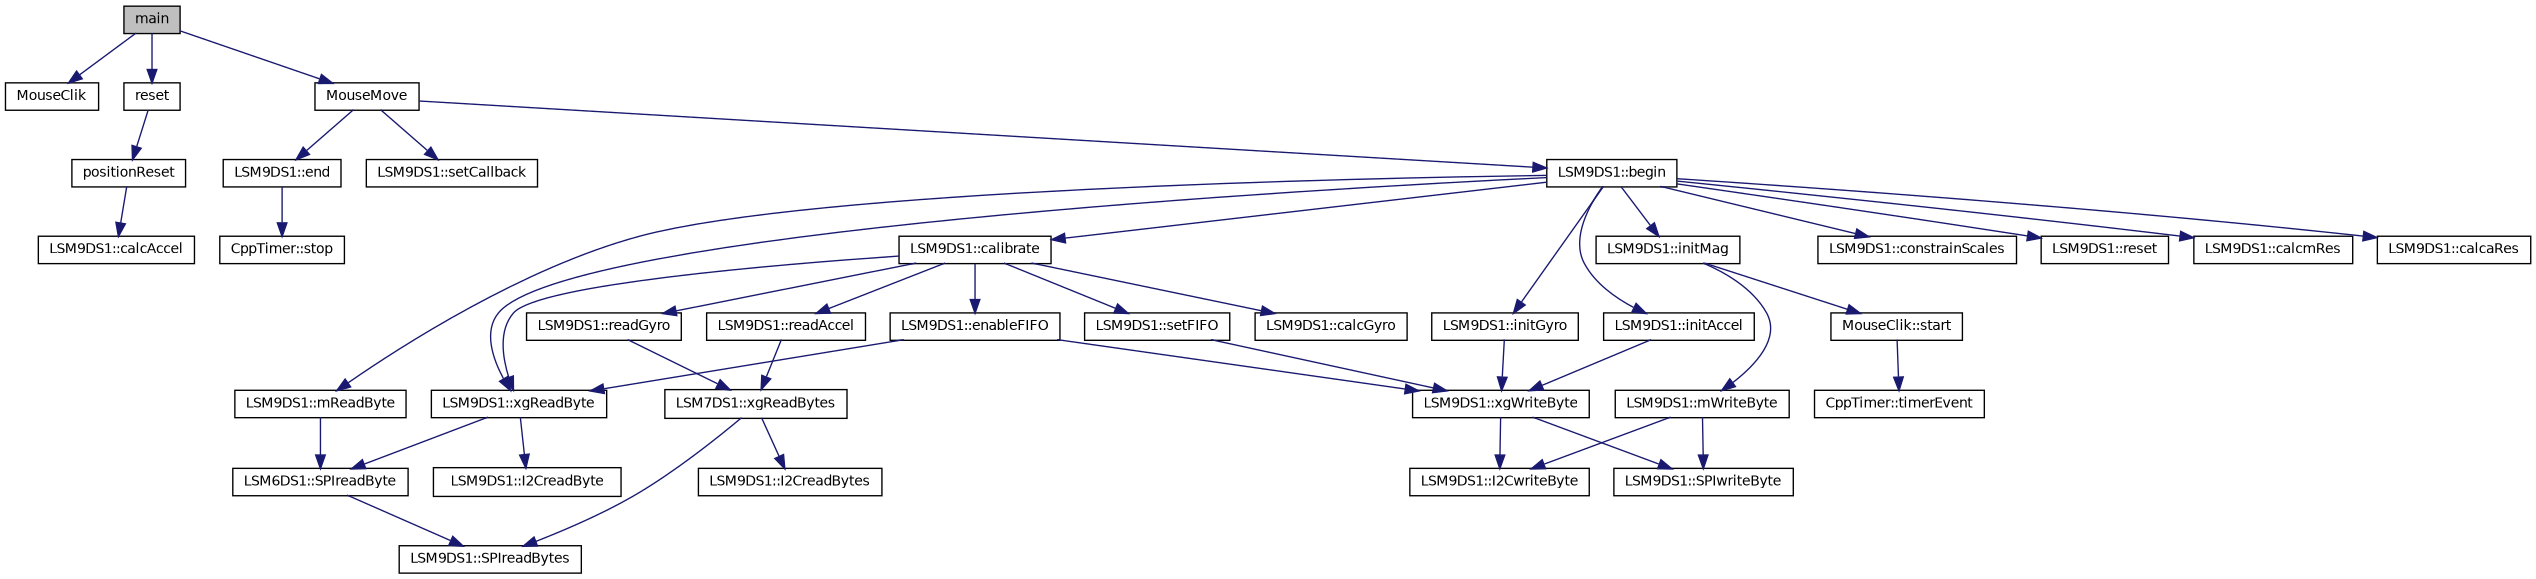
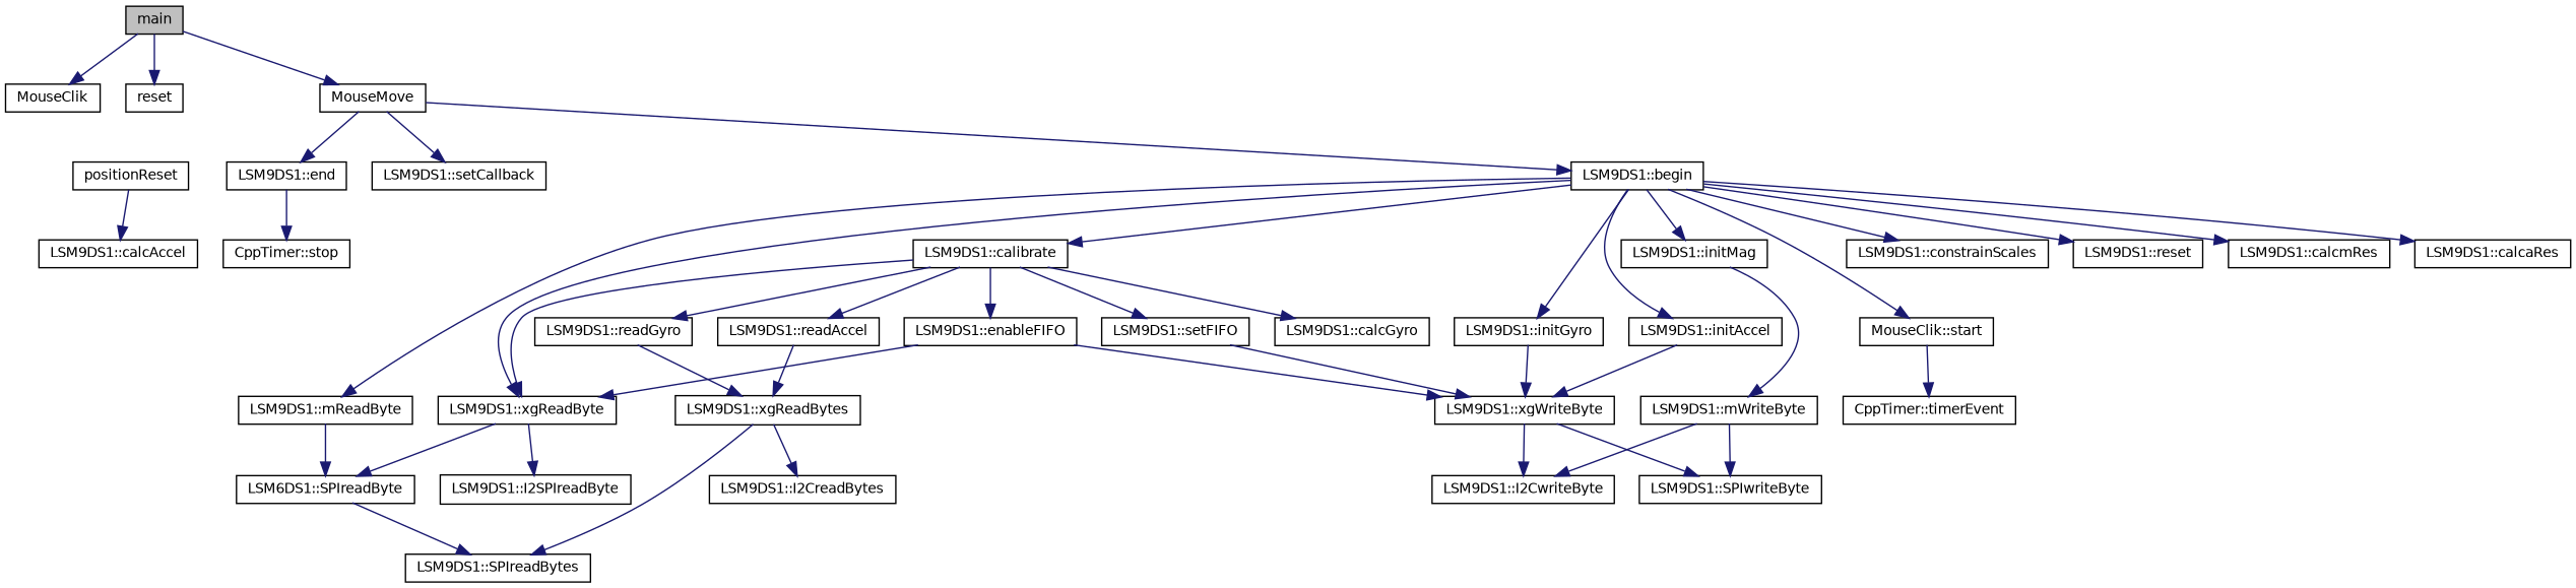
  digraph {
    rankdir=TB
    node [color=black fillcolor=white fontname=Helvetica fontsize=10 shape=record style=filled]
    edge [color=midnightblue fontname=Helvetica fontsize=10 labelfontname=Helvetica labelfontsize=10 style=solid]
    n1 [fillcolor=grey75 fontcolor=black height=0.2 label=main width=0.4]
    n2 [height=0.2 label=MouseClik width=0.4]
    n3 [height=0.2 label=reset width=0.4]
    n4 [height=0.2 label=MouseMove width=0.4]
    n5 [height=0.2 label=positionReset width=0.4]
    n6 [height=0.2 label="LSM9DS1::setCallback" width=0.4]
    n7 [height=0.2 label="LSM9DS1::begin" width=0.4]
    n8 [height=0.2 label="LSM9DS1::end" width=0.4]
    n9 [height=0.2 label="LSM9DS1::calcAccel" width=0.4]
    n10 [height=0.2 label="LSM9DS1::constrainScales" width=0.4]
    n11 [height=0.2 label="LSM9DS1::reset" width=0.4]
    n12 [height=0.2 label="LSM9DS1::calcmRes" width=0.4]
    n13 [height=0.2 label="LSM9DS1::calcaRes" width=0.4]
    n14 [height=0.2 label="LSM9DS1::mReadByte" width=0.4]
    n15 [height=0.2 label="LSM9DS1::xgReadByte" width=0.4]
    n16 [height=0.2 label="LSM9DS1::initGyro" width=0.4]
    n17 [height=0.2 label="LSM9DS1::initAccel" width=0.4]
    n18 [height=0.2 label="LSM9DS1::initMag" width=0.4]
    n19 [height=0.2 label="LSM9DS1::calibrate" width=0.4]
    n20 [height=0.2 label="MouseClik::start" width=0.4]
    n21 [height=0.2 label="CppTimer::stop" width=0.4]
    n22 [height=0.2 label="LSM6DS1::SPIreadByte" width=0.4]
-   n23 [height=0.2 label="LSM9DS1::I2CreadByte" width=0.4]
+   n23 [height=0.2 label="LSM9DS1::I2SPIreadByte" width=0.4]
    n24 [height=0.2 label="LSM9DS1::xgWriteByte" width=0.4]
    n25 [height=0.2 label="LSM9DS1::mWriteByte" width=0.4]
    n26 [height=0.2 label="LSM9DS1::enableFIFO" width=0.4]
    n27 [height=0.2 label="LSM9DS1::setFIFO" width=0.4]
    n28 [height=0.2 label="LSM9DS1::readGyro" width=0.4]
    n29 [height=0.2 label="LSM9DS1::readAccel" width=0.4]
    n30 [height=0.2 label="LSM9DS1::calcGyro" width=0.4]
    n31 [height=0.2 label="CppTimer::timerEvent" width=0.4]
    n32 [height=0.2 label="LSM9DS1::SPIreadBytes" width=0.4]
    n33 [height=0.2 label="LSM9DS1::I2CwriteByte" width=0.4]
    n34 [height=0.2 label="LSM9DS1::SPIwriteByte" width=0.4]
-   n35 [height=0.2 label="LSM7DS1::xgReadBytes" width=0.4]
+   n35 [height=0.2 label="LSM9DS1::xgReadBytes" width=0.4]
    n36 [height=0.2 label="LSM9DS1::I2CreadBytes" width=0.4]
    n1 -> n2
    n1 -> n3
    n1 -> n4
-   n3 -> n5
    n4 -> n6
    n4 -> n7
    n4 -> n8
    n5 -> n9
    n7 -> n10
    n7 -> n11
    n7 -> n12
    n7 -> n13
    n7 -> n14
    n7 -> n15
    n7 -> n16
    n7 -> n17
    n7 -> n18
    n7 -> n19
-   n18 -> n20
+   n7 -> n20
    n8 -> n21
    n14 -> n22
    n15 -> n22
    n15 -> n23
    n16 -> n24
    n17 -> n24
    n18 -> n25
    n19 -> n15
    n19 -> n26
    n19 -> n27
    n19 -> n28
    n19 -> n29
    n19 -> n30
    n20 -> n31
    n22 -> n32
    n24 -> n33
    n24 -> n34
    n25 -> n33
    n25 -> n34
    n26 -> n15
    n26 -> n24
    n27 -> n24
    n28 -> n35
    n29 -> n35
    n35 -> n32
    n35 -> n36
  }
